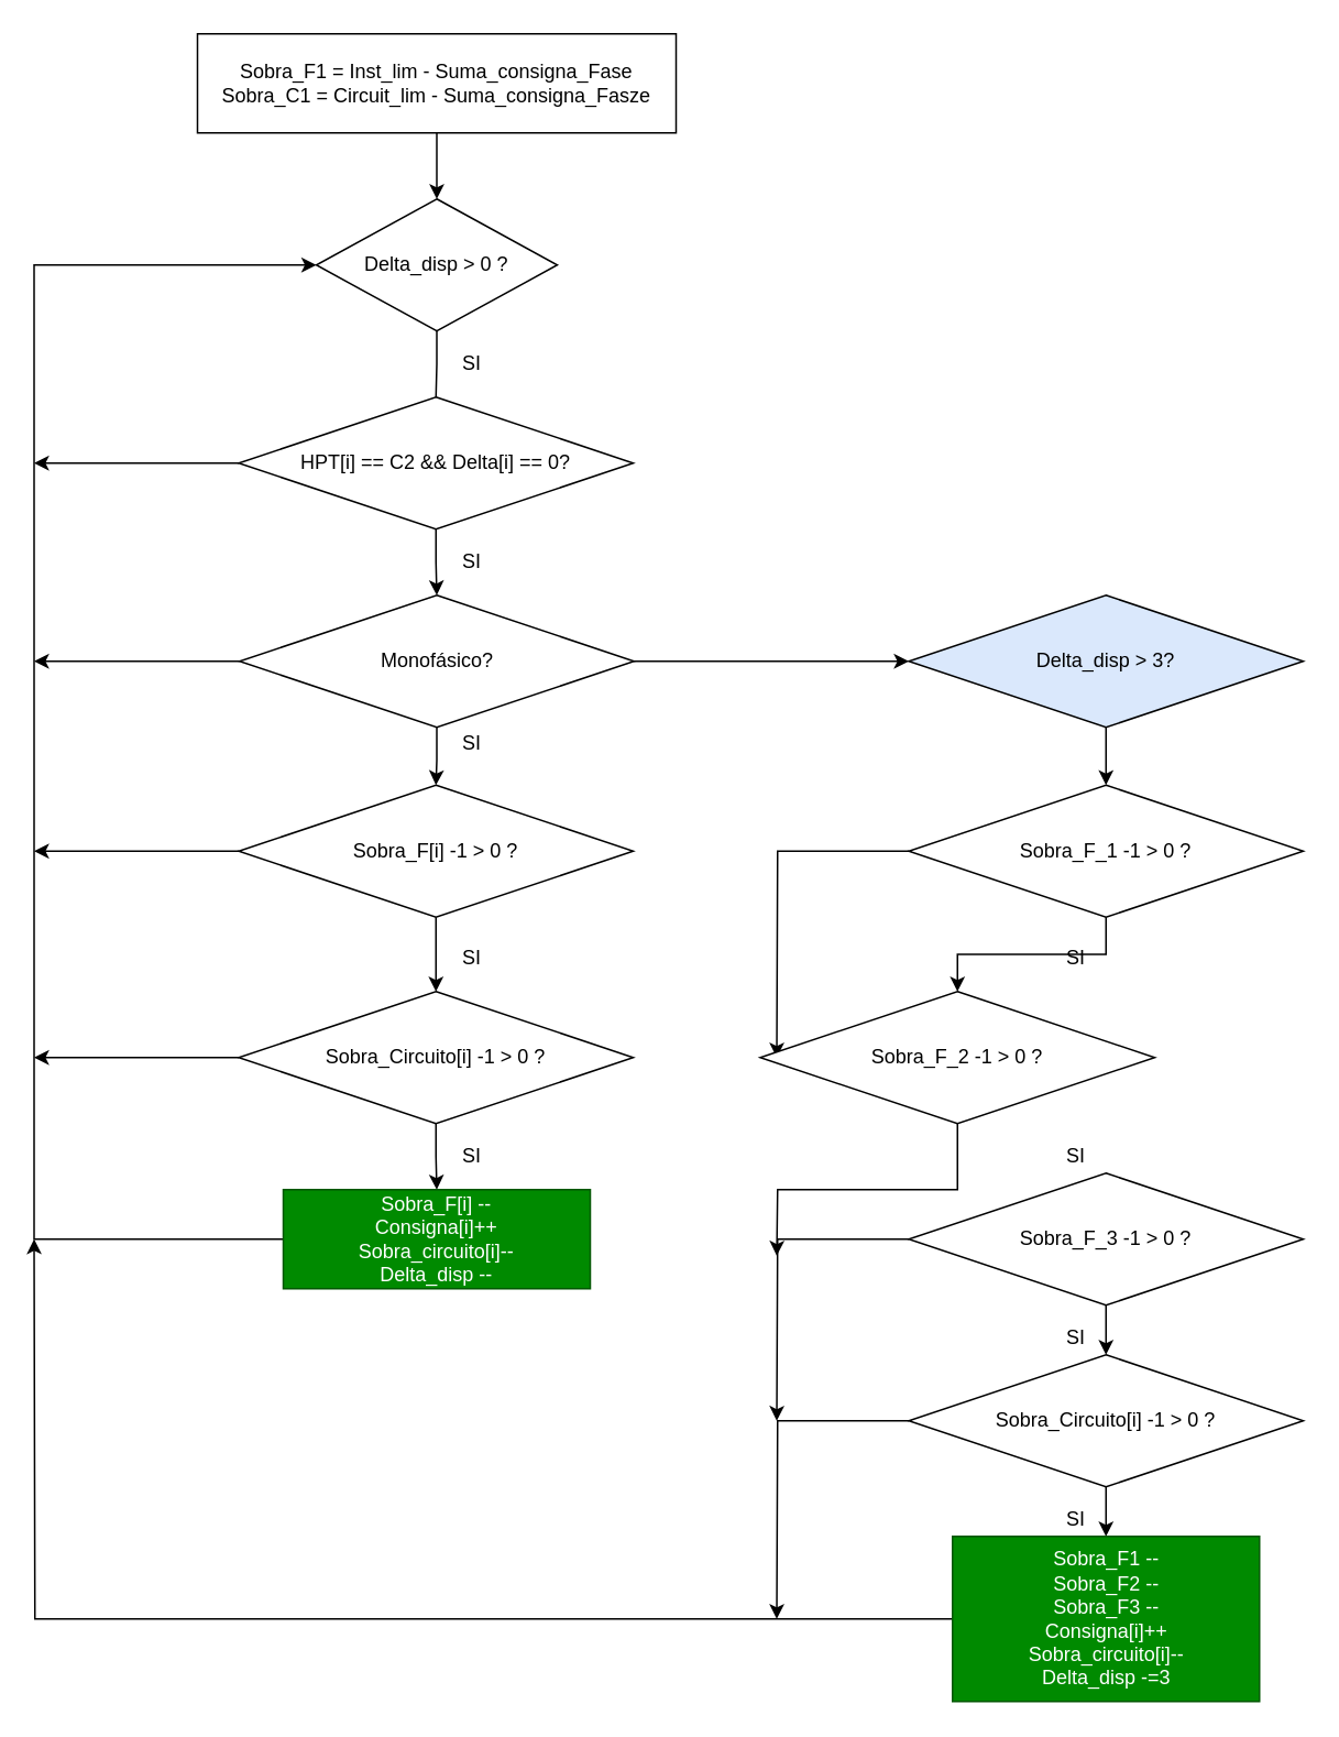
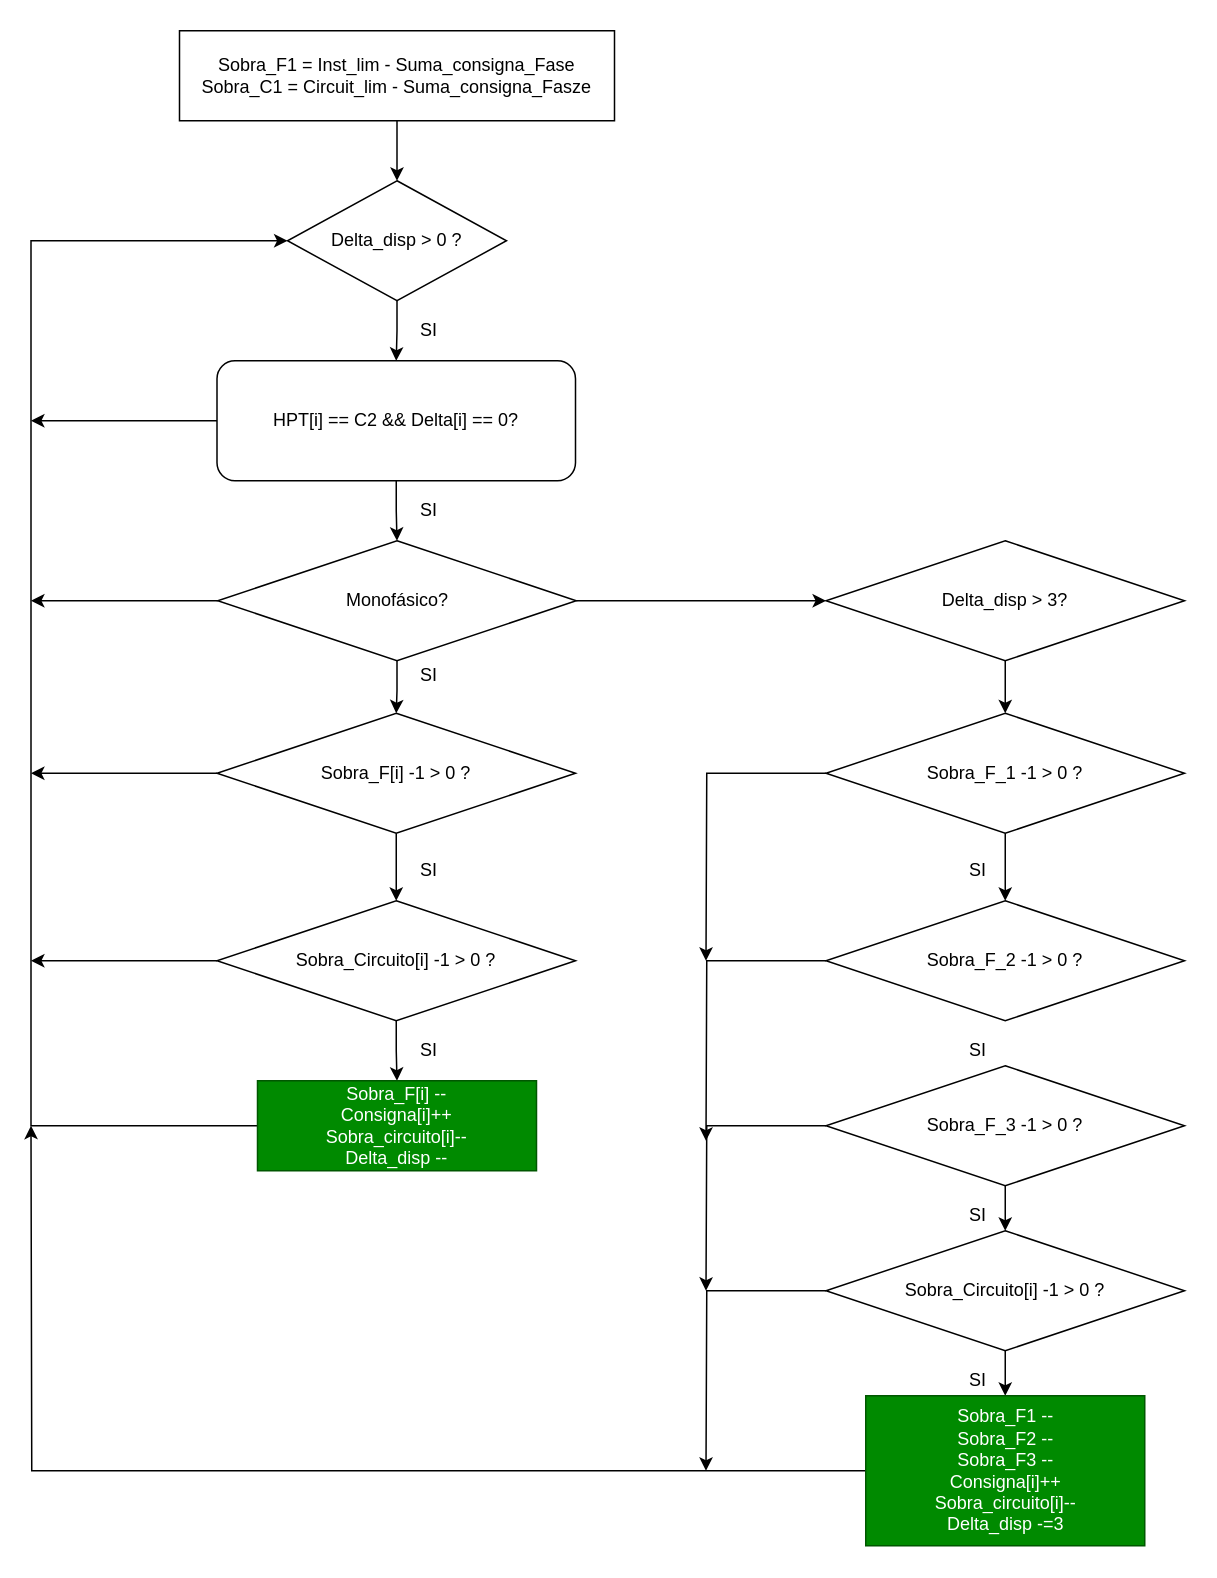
  <mxCell id="0" />
  <mxCell id="1" parent="0" />
  <mxCell id="2" value="" style="edgeStyle=orthogonalEdgeStyle;rounded=0;orthogonalLoop=1;jettySize=auto;html=1;" edge="1" parent="1" source="3" target="5"><mxGeometry relative="1" as="geometry" /></mxCell>
  <mxCell id="3" value="Sobra_F1 = Inst_lim - Suma_consigna_Fase&lt;br&gt;Sobra_C1 = Circuit_lim - Suma_consigna_Fasze" style="whiteSpace=wrap;html=1;" vertex="1" parent="1"><mxGeometry x="119" y="20" width="290" height="60" as="geometry" /></mxCell>
- <mxCell id="4" value="" style="edgeStyle=orthogonalEdgeStyle;rounded=0;orthogonalLoop=1;jettySize=auto;html=1;endArrow=none;" edge="1" parent="1" source="5" target="8"><mxGeometry relative="1" as="geometry" /></mxCell>
+ <mxCell id="4" value="" style="edgeStyle=orthogonalEdgeStyle;rounded=0;orthogonalLoop=1;jettySize=auto;html=1;" edge="1" parent="1" source="5" target="8"><mxGeometry relative="1" as="geometry" /></mxCell>
  <mxCell id="5" value="Delta_disp &amp;gt; 0 ?" style="rhombus;whiteSpace=wrap;html=1;" vertex="1" parent="1"><mxGeometry x="191" y="120" width="146" height="80" as="geometry" /></mxCell>
  <mxCell id="6" value="" style="edgeStyle=orthogonalEdgeStyle;rounded=0;orthogonalLoop=1;jettySize=auto;html=1;" edge="1" parent="1" source="8" target="12"><mxGeometry relative="1" as="geometry" /></mxCell>
  <mxCell id="7" style="edgeStyle=orthogonalEdgeStyle;rounded=0;orthogonalLoop=1;jettySize=auto;html=1;" edge="1" parent="1" source="8"><mxGeometry relative="1" as="geometry"><mxPoint x="20" y="280" as="targetPoint" /></mxGeometry></mxCell>
- <mxCell id="8" value="HPT[i] == C2 &amp;amp;&amp;amp; Delta[i] == 0?" style="rhombus;whiteSpace=wrap;html=1;" vertex="1" parent="1"><mxGeometry x="144" y="240" width="239" height="80" as="geometry" /></mxCell>
+ <mxCell id="8" value="HPT[i] == C2 &amp;amp;&amp;amp; Delta[i] == 0?" style="whiteSpace=wrap;html=1;rounded=1;" vertex="1" parent="1"><mxGeometry x="144" y="240" width="239" height="80" as="geometry" /></mxCell>
  <mxCell id="9" value="" style="edgeStyle=orthogonalEdgeStyle;rounded=0;orthogonalLoop=1;jettySize=auto;html=1;" edge="1" parent="1" source="12" target="15"><mxGeometry relative="1" as="geometry" /></mxCell>
  <mxCell id="10" style="edgeStyle=orthogonalEdgeStyle;rounded=0;orthogonalLoop=1;jettySize=auto;html=1;" edge="1" parent="1" source="12"><mxGeometry relative="1" as="geometry"><mxPoint x="20" y="400" as="targetPoint" /></mxGeometry></mxCell>
  <mxCell id="11" style="edgeStyle=orthogonalEdgeStyle;rounded=0;orthogonalLoop=1;jettySize=auto;html=1;entryX=0;entryY=0.5;entryDx=0;entryDy=0;" edge="1" parent="1" source="12" target="44"><mxGeometry relative="1" as="geometry" /></mxCell>
  <mxCell id="12" value="Monofásico?" style="rhombus;whiteSpace=wrap;html=1;" vertex="1" parent="1"><mxGeometry x="144.5" y="360" width="239" height="80" as="geometry" /></mxCell>
  <mxCell id="13" value="" style="edgeStyle=orthogonalEdgeStyle;rounded=0;orthogonalLoop=1;jettySize=auto;html=1;" edge="1" parent="1" source="15" target="18"><mxGeometry relative="1" as="geometry" /></mxCell>
  <mxCell id="14" style="edgeStyle=orthogonalEdgeStyle;rounded=0;orthogonalLoop=1;jettySize=auto;html=1;" edge="1" parent="1" source="15"><mxGeometry relative="1" as="geometry"><mxPoint x="20" y="515" as="targetPoint" /></mxGeometry></mxCell>
  <mxCell id="15" value="Sobra_F[i] -1 &amp;gt; 0 ?" style="rhombus;whiteSpace=wrap;html=1;" vertex="1" parent="1"><mxGeometry x="144" y="475" width="239" height="80" as="geometry" /></mxCell>
  <mxCell id="16" value="" style="edgeStyle=orthogonalEdgeStyle;rounded=0;orthogonalLoop=1;jettySize=auto;html=1;" edge="1" parent="1" source="18" target="20"><mxGeometry relative="1" as="geometry" /></mxCell>
  <mxCell id="17" style="edgeStyle=orthogonalEdgeStyle;rounded=0;orthogonalLoop=1;jettySize=auto;html=1;" edge="1" parent="1" source="18"><mxGeometry relative="1" as="geometry"><mxPoint x="20" y="640" as="targetPoint" /></mxGeometry></mxCell>
  <mxCell id="18" value="Sobra_Circuito[i] -1 &amp;gt; 0 ?" style="rhombus;whiteSpace=wrap;html=1;" vertex="1" parent="1"><mxGeometry x="144" y="600" width="239" height="80" as="geometry" /></mxCell>
  <mxCell id="19" style="edgeStyle=orthogonalEdgeStyle;rounded=0;orthogonalLoop=1;jettySize=auto;html=1;entryX=0;entryY=0.5;entryDx=0;entryDy=0;" edge="1" parent="1" source="20" target="5"><mxGeometry relative="1" as="geometry"><Array as="points"><mxPoint x="20" y="750" /><mxPoint x="20" y="160" /></Array></mxGeometry></mxCell>
  <mxCell id="20" value="Sobra_F[i] --&lt;br&gt;Consigna[i]++&lt;br&gt;Sobra_circuito[i]--&lt;br&gt;Delta_disp --" style="rounded=0;whiteSpace=wrap;html=1;fillColor=#008a00;strokeColor=#005700;fontColor=#ffffff;" vertex="1" parent="1"><mxGeometry x="171" y="720" width="186" height="60" as="geometry" /></mxCell>
  <mxCell id="21" value="" style="edgeStyle=orthogonalEdgeStyle;rounded=0;orthogonalLoop=1;jettySize=auto;html=1;" edge="1" parent="1" source="23" target="25"><mxGeometry relative="1" as="geometry" /></mxCell>
  <mxCell id="22" style="edgeStyle=orthogonalEdgeStyle;rounded=0;orthogonalLoop=1;jettySize=auto;html=1;" edge="1" parent="1" source="23"><mxGeometry relative="1" as="geometry"><mxPoint x="470" y="640" as="targetPoint" /></mxGeometry></mxCell>
  <mxCell id="23" value="Sobra_F_1 -1 &amp;gt; 0 ?" style="rhombus;whiteSpace=wrap;html=1;" vertex="1" parent="1"><mxGeometry x="550" y="475" width="239" height="80" as="geometry" /></mxCell>
  <mxCell id="24" style="edgeStyle=orthogonalEdgeStyle;rounded=0;orthogonalLoop=1;jettySize=auto;html=1;" edge="1" parent="1" source="25"><mxGeometry relative="1" as="geometry"><mxPoint x="470" y="760" as="targetPoint" /></mxGeometry></mxCell>
- <mxCell id="25" value="Sobra_F_2 -1 &amp;gt; 0 ?" style="rhombus;whiteSpace=wrap;html=1;" vertex="1" parent="1"><mxGeometry x="460" y="600" width="239" height="80" as="geometry" /></mxCell>
+ <mxCell id="25" value="Sobra_F_2 -1 &amp;gt; 0 ?" style="rhombus;whiteSpace=wrap;html=1;" vertex="1" parent="1"><mxGeometry x="550" y="600" width="239" height="80" as="geometry" /></mxCell>
  <mxCell id="26" value="" style="edgeStyle=orthogonalEdgeStyle;rounded=0;orthogonalLoop=1;jettySize=auto;html=1;" edge="1" parent="1" source="28" target="31"><mxGeometry relative="1" as="geometry" /></mxCell>
  <mxCell id="27" style="edgeStyle=orthogonalEdgeStyle;rounded=0;orthogonalLoop=1;jettySize=auto;html=1;" edge="1" parent="1" source="28"><mxGeometry relative="1" as="geometry"><mxPoint x="470" y="860" as="targetPoint" /></mxGeometry></mxCell>
  <mxCell id="28" value="Sobra_F_3 -1 &amp;gt; 0 ?" style="rhombus;whiteSpace=wrap;html=1;" vertex="1" parent="1"><mxGeometry x="550" y="710" width="239" height="80" as="geometry" /></mxCell>
  <mxCell id="29" value="" style="edgeStyle=orthogonalEdgeStyle;rounded=0;orthogonalLoop=1;jettySize=auto;html=1;" edge="1" parent="1" source="31" target="33"><mxGeometry relative="1" as="geometry" /></mxCell>
  <mxCell id="30" style="edgeStyle=orthogonalEdgeStyle;rounded=0;orthogonalLoop=1;jettySize=auto;html=1;" edge="1" parent="1" source="31"><mxGeometry relative="1" as="geometry"><mxPoint x="470" y="980" as="targetPoint" /></mxGeometry></mxCell>
  <mxCell id="31" value="Sobra_Circuito[i] -1 &amp;gt; 0 ?" style="rhombus;whiteSpace=wrap;html=1;" vertex="1" parent="1"><mxGeometry x="550" y="820" width="239" height="80" as="geometry" /></mxCell>
  <mxCell id="32" style="edgeStyle=orthogonalEdgeStyle;rounded=0;orthogonalLoop=1;jettySize=auto;html=1;" edge="1" parent="1" source="33"><mxGeometry relative="1" as="geometry"><mxPoint x="20" y="750" as="targetPoint" /></mxGeometry></mxCell>
  <mxCell id="33" value="Sobra_F1 --&lt;br&gt;Sobra_F2 --&lt;br&gt;Sobra_F3 --&lt;br&gt;Consigna[i]++&lt;br&gt;Sobra_circuito[i]--&lt;br&gt;Delta_disp -=3" style="rounded=0;whiteSpace=wrap;html=1;fillColor=#008a00;strokeColor=#005700;fontColor=#ffffff;" vertex="1" parent="1"><mxGeometry x="576.5" y="930" width="186" height="100" as="geometry" /></mxCell>
  <mxCell id="34" value="SI" style="text;html=1;align=center;verticalAlign=middle;resizable=0;points=[];autosize=1;" vertex="1" parent="1"><mxGeometry x="270" y="210" width="30" height="20" as="geometry" /></mxCell>
  <mxCell id="35" value="SI" style="text;html=1;align=center;verticalAlign=middle;resizable=0;points=[];autosize=1;" vertex="1" parent="1"><mxGeometry x="270" y="330" width="30" height="20" as="geometry" /></mxCell>
  <mxCell id="36" value="SI" style="text;html=1;align=center;verticalAlign=middle;resizable=0;points=[];autosize=1;" vertex="1" parent="1"><mxGeometry x="270" y="440" width="30" height="20" as="geometry" /></mxCell>
  <mxCell id="37" value="SI" style="text;html=1;align=center;verticalAlign=middle;resizable=0;points=[];autosize=1;" vertex="1" parent="1"><mxGeometry x="270" y="570" width="30" height="20" as="geometry" /></mxCell>
  <mxCell id="38" value="SI" style="text;html=1;align=center;verticalAlign=middle;resizable=0;points=[];autosize=1;" vertex="1" parent="1"><mxGeometry x="270" y="690" width="30" height="20" as="geometry" /></mxCell>
  <mxCell id="39" value="SI" style="text;html=1;align=center;verticalAlign=middle;resizable=0;points=[];autosize=1;" vertex="1" parent="1"><mxGeometry x="636" y="570" width="30" height="20" as="geometry" /></mxCell>
  <mxCell id="40" value="SI" style="text;html=1;align=center;verticalAlign=middle;resizable=0;points=[];autosize=1;" vertex="1" parent="1"><mxGeometry x="636" y="690" width="30" height="20" as="geometry" /></mxCell>
  <mxCell id="41" value="SI" style="text;html=1;align=center;verticalAlign=middle;resizable=0;points=[];autosize=1;" vertex="1" parent="1"><mxGeometry x="636" y="800" width="30" height="20" as="geometry" /></mxCell>
  <mxCell id="42" value="SI" style="text;html=1;align=center;verticalAlign=middle;resizable=0;points=[];autosize=1;" vertex="1" parent="1"><mxGeometry x="636" y="910" width="30" height="20" as="geometry" /></mxCell>
  <mxCell id="43" value="" style="edgeStyle=orthogonalEdgeStyle;rounded=0;orthogonalLoop=1;jettySize=auto;html=1;" edge="1" parent="1" source="44" target="23"><mxGeometry relative="1" as="geometry" /></mxCell>
- <mxCell id="44" value="Delta_disp &amp;gt; 3?" style="rhombus;whiteSpace=wrap;html=1;fillColor=#dae8fc;" vertex="1" parent="1"><mxGeometry x="550" y="360" width="239" height="80" as="geometry" /></mxCell>
+ <mxCell id="44" value="Delta_disp &amp;gt; 3?" style="rhombus;whiteSpace=wrap;html=1;" vertex="1" parent="1"><mxGeometry x="550" y="360" width="239" height="80" as="geometry" /></mxCell>
